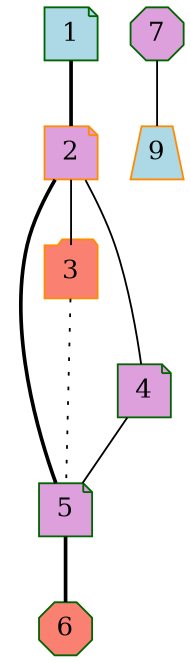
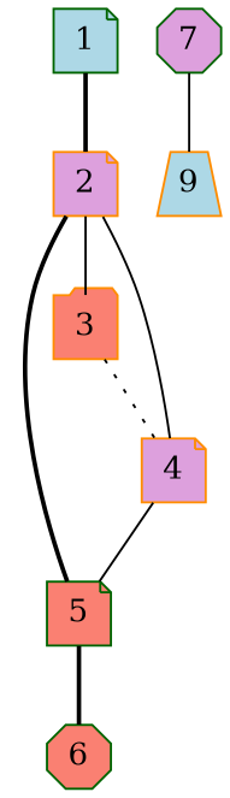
  graph {
    node [color=darkorange fillcolor=plum fixedsize=true shape=note style=filled]
    edge [style=solid]
    2 [height=0.4 width=0.4]
-   5 [color=darkgreen height=0.4 width=0.4]
+   5 [color=darkgreen fillcolor=salmon height=0.4 width=0.4]
    3 [fillcolor=salmon height=0.4 shape=folder width=0.4]
-   4 [color=darkgreen height=0.4 width=0.4]
+   4 [height=0.4 width=0.4]
    6 [color=darkgreen fillcolor=salmon height=0.4 shape=octagon width=0.4]
    1 [color=darkgreen fillcolor=lightblue height=0.4 width=0.4]
    7 [color=darkgreen height=0.4 shape=octagon width=0.4]
    n8 [fillcolor=lightblue height=0.4 label=9 shape=trapezium width=0.4]
    subgraph sub_1 {
      2
      5
    }
    2 -- 5 [style=bold]
    2 -- 3
    2 -- 4
    5 -- 6 [style=bold]
-   3 -- 5 [style=dotted]
+   3 -- 4 [style=dotted]
    4 -- 5
    1 -- 2 [style=bold]
    7 -- n8
  }
